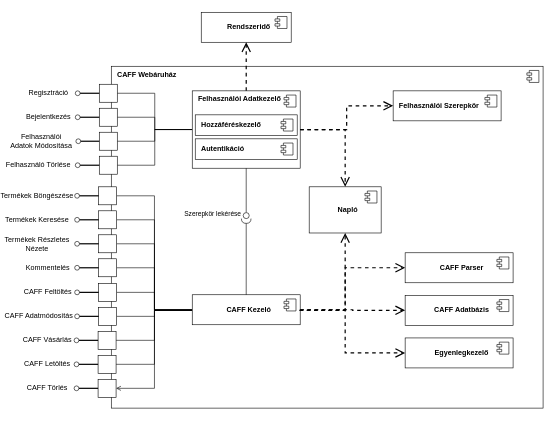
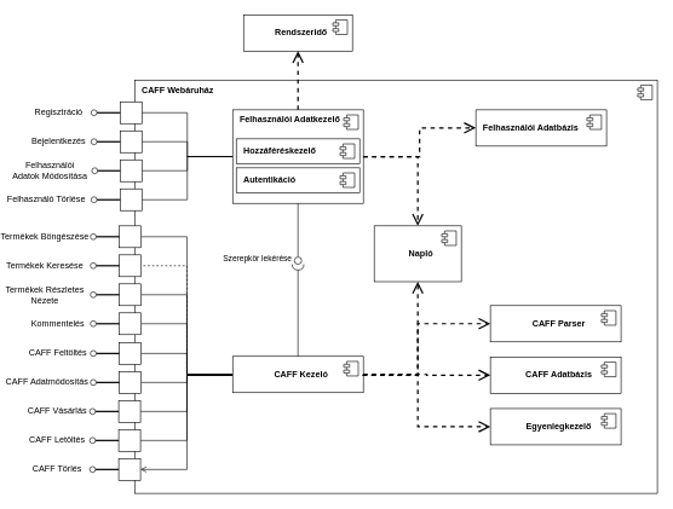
  <mxCell id="0" />
  <mxCell id="1" parent="0" />
  <mxCell id="2" value="&lt;b&gt;CAFF Webáruház&lt;/b&gt;" style="html=1;dropTarget=0;align=left;verticalAlign=top;spacingLeft=8;" parent="1" vertex="1"><mxGeometry x="82" y="110" width="720" height="570" as="geometry" /></mxCell>
  <mxCell id="3" value="" style="shape=module;jettyWidth=8;jettyHeight=4;" parent="2" vertex="1"><mxGeometry x="1" width="20" height="20" relative="1" as="geometry"><mxPoint x="-27" y="7" as="offset" /></mxGeometry></mxCell>
  <mxCell id="4" style="edgeStyle=orthogonalEdgeStyle;rounded=0;orthogonalLoop=1;jettySize=auto;html=1;endArrow=none;endFill=0;" parent="1" source="8" target="33" edge="1"><mxGeometry relative="1" as="geometry" /></mxCell>
  <mxCell id="5" style="edgeStyle=orthogonalEdgeStyle;rounded=0;orthogonalLoop=1;jettySize=auto;html=1;entryX=0.5;entryY=0;entryDx=0;entryDy=0;endArrow=none;endFill=0;" parent="1" source="8" target="36" edge="1"><mxGeometry relative="1" as="geometry" /></mxCell>
  <mxCell id="6" style="edgeStyle=orthogonalEdgeStyle;rounded=0;orthogonalLoop=1;jettySize=auto;html=1;entryX=0.5;entryY=0;entryDx=0;entryDy=0;endArrow=none;endFill=0;" parent="1" source="8" target="57" edge="1"><mxGeometry relative="1" as="geometry" /></mxCell>
  <mxCell id="7" style="edgeStyle=orthogonalEdgeStyle;rounded=0;orthogonalLoop=1;jettySize=auto;html=1;entryX=0.5;entryY=0;entryDx=0;entryDy=0;endArrow=none;endFill=0;" parent="1" source="8" target="60" edge="1"><mxGeometry relative="1" as="geometry" /></mxCell>
  <mxCell id="8" value="&lt;b&gt;Felhasználói Adatkezelő&lt;/b&gt;" style="html=1;dropTarget=0;align=left;verticalAlign=top;spacingLeft=8;" parent="1" vertex="1"><mxGeometry x="217" y="151" width="180" height="129" as="geometry" /></mxCell>
  <mxCell id="9" value="" style="shape=module;jettyWidth=8;jettyHeight=4;" parent="8" vertex="1"><mxGeometry x="1" width="20" height="20" relative="1" as="geometry"><mxPoint x="-27" y="7" as="offset" /></mxGeometry></mxCell>
  <mxCell id="10" style="edgeStyle=orthogonalEdgeStyle;rounded=0;orthogonalLoop=1;jettySize=auto;html=1;entryX=0.5;entryY=0;entryDx=0;entryDy=0;endArrow=open;endFill=0;" parent="1" source="19" target="30" edge="1"><mxGeometry relative="1" as="geometry"><Array as="points"><mxPoint x="154" y="517" /><mxPoint x="154" y="647" /></Array></mxGeometry></mxCell>
  <mxCell id="11" style="edgeStyle=orthogonalEdgeStyle;rounded=0;orthogonalLoop=1;jettySize=auto;html=1;entryX=0.5;entryY=0;entryDx=0;entryDy=0;endArrow=none;endFill=0;" parent="1" source="19" target="54" edge="1"><mxGeometry relative="1" as="geometry"><Array as="points"><mxPoint x="154" y="517" /><mxPoint x="154" y="607" /></Array></mxGeometry></mxCell>
  <mxCell id="12" style="edgeStyle=orthogonalEdgeStyle;rounded=0;orthogonalLoop=1;jettySize=auto;html=1;entryX=0.5;entryY=0;entryDx=0;entryDy=0;endArrow=none;endFill=0;" parent="1" source="19" target="51" edge="1"><mxGeometry relative="1" as="geometry"><Array as="points"><mxPoint x="154" y="517" /><mxPoint x="154" y="567" /></Array></mxGeometry></mxCell>
  <mxCell id="13" style="edgeStyle=orthogonalEdgeStyle;rounded=0;orthogonalLoop=1;jettySize=auto;html=1;entryX=0.5;entryY=0;entryDx=0;entryDy=0;endArrow=none;endFill=0;" parent="1" source="19" target="63" edge="1"><mxGeometry relative="1" as="geometry"><Array as="points"><mxPoint x="154" y="517" /><mxPoint x="154" y="527" /></Array></mxGeometry></mxCell>
  <mxCell id="14" style="edgeStyle=orthogonalEdgeStyle;rounded=0;orthogonalLoop=1;jettySize=auto;html=1;entryX=0.5;entryY=0;entryDx=0;entryDy=0;endArrow=none;endFill=0;" parent="1" source="19" target="27" edge="1"><mxGeometry relative="1" as="geometry"><Array as="points"><mxPoint x="154" y="517" /><mxPoint x="154" y="487" /></Array></mxGeometry></mxCell>
  <mxCell id="15" style="edgeStyle=orthogonalEdgeStyle;rounded=0;orthogonalLoop=1;jettySize=auto;html=1;entryX=0.5;entryY=0;entryDx=0;entryDy=0;endArrow=none;endFill=0;" parent="1" source="19" target="48" edge="1"><mxGeometry relative="1" as="geometry" /></mxCell>
  <mxCell id="16" style="edgeStyle=orthogonalEdgeStyle;rounded=0;orthogonalLoop=1;jettySize=auto;html=1;entryX=0.5;entryY=0;entryDx=0;entryDy=0;endArrow=none;endFill=0;" parent="1" source="19" target="45" edge="1"><mxGeometry relative="1" as="geometry" /></mxCell>
- <mxCell id="17" style="edgeStyle=orthogonalEdgeStyle;rounded=0;orthogonalLoop=1;jettySize=auto;html=1;entryX=0.5;entryY=0;entryDx=0;entryDy=0;endArrow=none;endFill=0;" parent="1" source="19" target="42" edge="1"><mxGeometry relative="1" as="geometry" /></mxCell>
+ <mxCell id="17" style="edgeStyle=orthogonalEdgeStyle;rounded=0;orthogonalLoop=1;jettySize=auto;html=1;entryX=0.5;entryY=0;entryDx=0;entryDy=0;endArrow=none;endFill=0;dashed=1;" parent="1" source="19" target="42" edge="1"><mxGeometry relative="1" as="geometry" /></mxCell>
  <mxCell id="18" style="edgeStyle=orthogonalEdgeStyle;rounded=0;orthogonalLoop=1;jettySize=auto;html=1;entryX=0.5;entryY=0;entryDx=0;entryDy=0;endArrow=none;endFill=0;" parent="1" source="19" target="39" edge="1"><mxGeometry relative="1" as="geometry" /></mxCell>
  <mxCell id="19" value="&lt;b&gt;CAFF Kezeló&lt;/b&gt;" style="html=1;dropTarget=0;align=center;verticalAlign=middle;spacingLeft=8;" parent="1" vertex="1"><mxGeometry x="217" y="491" width="180" height="50" as="geometry" /></mxCell>
  <mxCell id="20" value="" style="shape=module;jettyWidth=8;jettyHeight=4;" parent="19" vertex="1"><mxGeometry x="1" width="20" height="20" relative="1" as="geometry"><mxPoint x="-27" y="7" as="offset" /></mxGeometry></mxCell>
- <mxCell id="21" value="&lt;b&gt;Felhasználói Szerepkör&lt;br&gt;&lt;/b&gt;" style="html=1;dropTarget=0;align=left;verticalAlign=middle;spacingLeft=8;" parent="1" vertex="1"><mxGeometry x="552" y="151" width="180" height="50" as="geometry" /></mxCell>
+ <mxCell id="21" value="&lt;b&gt;Felhasználói Adatbázis&lt;br&gt;&lt;/b&gt;" style="html=1;dropTarget=0;align=left;verticalAlign=middle;spacingLeft=8;" parent="1" vertex="1"><mxGeometry x="552" y="151" width="180" height="50" as="geometry" /></mxCell>
  <mxCell id="22" value="" style="shape=module;jettyWidth=8;jettyHeight=4;" parent="21" vertex="1"><mxGeometry x="1" width="20" height="20" relative="1" as="geometry"><mxPoint x="-27" y="7" as="offset" /></mxGeometry></mxCell>
  <mxCell id="23" value="&lt;b&gt;CAFF Adatbázis&lt;/b&gt;" style="html=1;dropTarget=0;align=center;verticalAlign=middle;spacingLeft=8;" parent="1" vertex="1"><mxGeometry x="572" y="492" width="180" height="50" as="geometry" /></mxCell>
  <mxCell id="24" value="" style="shape=module;jettyWidth=8;jettyHeight=4;" parent="23" vertex="1"><mxGeometry x="1" width="20" height="20" relative="1" as="geometry"><mxPoint x="-27" y="7" as="offset" /></mxGeometry></mxCell>
  <mxCell id="25" value="" style="endArrow=open;endFill=1;endSize=12;html=1;rounded=0;dashed=1;edgeStyle=orthogonalEdgeStyle;strokeWidth=2;exitX=1;exitY=0.5;exitDx=0;exitDy=0;entryX=0;entryY=0.5;entryDx=0;entryDy=0;" parent="1" source="8" target="21" edge="1"><mxGeometry width="160" relative="1" as="geometry"><mxPoint x="442" y="101" as="sourcePoint" /><mxPoint x="602" y="101" as="targetPoint" /></mxGeometry></mxCell>
  <mxCell id="26" value="" style="endArrow=open;endFill=1;endSize=12;html=1;rounded=0;dashed=1;edgeStyle=orthogonalEdgeStyle;strokeWidth=2;exitX=1;exitY=0.5;exitDx=0;exitDy=0;entryX=0;entryY=0.5;entryDx=0;entryDy=0;" parent="1" source="19" target="23" edge="1"><mxGeometry width="160" relative="1" as="geometry"><mxPoint x="397" y="361.5" as="sourcePoint" /><mxPoint x="557" y="361.5" as="targetPoint" /></mxGeometry></mxCell>
  <mxCell id="27" value="CAFF Feltöltés" style="html=1;rounded=0;rotation=90;gradientColor=none;horizontal=0;verticalAlign=middle;spacingLeft=-200;" parent="1" vertex="1"><mxGeometry x="61" y="472" width="30" height="30" as="geometry" /></mxCell>
  <mxCell id="28" value="" style="endArrow=none;html=1;rounded=0;align=center;verticalAlign=top;endFill=0;labelBackgroundColor=none;endSize=2;strokeWidth=2;" parent="1" source="27" target="29" edge="1"><mxGeometry relative="1" as="geometry" /></mxCell>
  <mxCell id="29" value="" style="ellipse;html=1;fontSize=11;align=center;fillColor=none;points=[];aspect=fixed;resizable=0;verticalAlign=bottom;labelPosition=center;verticalLabelPosition=top;flipH=1;" parent="1" vertex="1"><mxGeometry x="21" y="483" width="8" height="8" as="geometry" /></mxCell>
  <mxCell id="30" value="CAFF Törlés" style="html=1;rounded=0;rotation=90;gradientColor=none;horizontal=0;verticalAlign=middle;spacingLeft=-200;" parent="1" vertex="1"><mxGeometry x="60" y="632" width="30" height="30" as="geometry" /></mxCell>
  <mxCell id="31" value="" style="endArrow=none;html=1;rounded=0;align=center;verticalAlign=top;endFill=0;labelBackgroundColor=none;endSize=2;strokeWidth=2;" parent="1" source="30" target="32" edge="1"><mxGeometry relative="1" as="geometry" /></mxCell>
  <mxCell id="32" value="" style="ellipse;html=1;fontSize=11;align=center;fillColor=none;points=[];aspect=fixed;resizable=0;verticalAlign=bottom;labelPosition=center;verticalLabelPosition=top;flipH=1;" parent="1" vertex="1"><mxGeometry x="20" y="643" width="8" height="8" as="geometry" /></mxCell>
  <mxCell id="33" value="Regisztráció" style="html=1;rounded=0;rotation=90;gradientColor=none;horizontal=0;verticalAlign=middle;spacingLeft=-200;" parent="1" vertex="1"><mxGeometry x="62" y="140" width="30" height="30" as="geometry" /></mxCell>
  <mxCell id="34" value="" style="endArrow=none;html=1;rounded=0;align=center;verticalAlign=top;endFill=0;labelBackgroundColor=none;endSize=2;strokeWidth=2;" parent="1" source="33" target="35" edge="1"><mxGeometry relative="1" as="geometry" /></mxCell>
  <mxCell id="35" value="" style="ellipse;html=1;fontSize=11;align=center;fillColor=none;points=[];aspect=fixed;resizable=0;verticalAlign=bottom;labelPosition=center;verticalLabelPosition=top;flipH=1;" parent="1" vertex="1"><mxGeometry x="22" y="151" width="8" height="8" as="geometry" /></mxCell>
  <mxCell id="36" value="Bejelentkezés" style="html=1;rounded=0;rotation=90;gradientColor=none;horizontal=0;verticalAlign=middle;spacingLeft=-200;" parent="1" vertex="1"><mxGeometry x="62" y="180" width="30" height="30" as="geometry" /></mxCell>
  <mxCell id="37" value="" style="endArrow=none;html=1;rounded=0;align=center;verticalAlign=top;endFill=0;labelBackgroundColor=none;endSize=2;strokeWidth=2;" parent="1" source="36" target="38" edge="1"><mxGeometry relative="1" as="geometry" /></mxCell>
  <mxCell id="38" value="" style="ellipse;html=1;fontSize=11;align=center;fillColor=none;points=[];aspect=fixed;resizable=0;verticalAlign=bottom;labelPosition=center;verticalLabelPosition=top;flipH=1;" parent="1" vertex="1"><mxGeometry x="22" y="191" width="8" height="8" as="geometry" /></mxCell>
  <mxCell id="39" value="Termékek Böngészése" style="html=1;rounded=0;rotation=90;gradientColor=none;horizontal=0;verticalAlign=middle;spacingLeft=-237;" parent="1" vertex="1"><mxGeometry x="61" y="311" width="30" height="30" as="geometry" /></mxCell>
  <mxCell id="40" value="" style="endArrow=none;html=1;rounded=0;align=center;verticalAlign=top;endFill=0;labelBackgroundColor=none;endSize=2;strokeWidth=2;" parent="1" source="39" target="41" edge="1"><mxGeometry relative="1" as="geometry" /></mxCell>
  <mxCell id="41" value="" style="ellipse;html=1;fontSize=11;align=center;fillColor=none;points=[];aspect=fixed;resizable=0;verticalAlign=bottom;labelPosition=center;verticalLabelPosition=top;flipH=1;" parent="1" vertex="1"><mxGeometry x="21" y="322" width="8" height="8" as="geometry" /></mxCell>
  <mxCell id="42" value="Termékek Keresése" style="html=1;rounded=0;rotation=90;gradientColor=none;horizontal=0;verticalAlign=middle;spacingLeft=-237;" parent="1" vertex="1"><mxGeometry x="61" y="351" width="30" height="30" as="geometry" /></mxCell>
  <mxCell id="43" value="" style="endArrow=none;html=1;rounded=0;align=center;verticalAlign=top;endFill=0;labelBackgroundColor=none;endSize=2;strokeWidth=2;" parent="1" source="42" target="44" edge="1"><mxGeometry relative="1" as="geometry" /></mxCell>
  <mxCell id="44" value="" style="ellipse;html=1;fontSize=11;align=center;fillColor=none;points=[];aspect=fixed;resizable=0;verticalAlign=bottom;labelPosition=center;verticalLabelPosition=top;flipH=1;" parent="1" vertex="1"><mxGeometry x="21" y="362" width="8" height="8" as="geometry" /></mxCell>
  <mxCell id="45" value="Termékek Részletes&lt;br&gt;Nézete" style="html=1;rounded=0;rotation=90;gradientColor=none;horizontal=0;verticalAlign=middle;spacingLeft=-237;" parent="1" vertex="1"><mxGeometry x="61" y="391" width="30" height="30" as="geometry" /></mxCell>
  <mxCell id="46" value="" style="endArrow=none;html=1;rounded=0;align=center;verticalAlign=top;endFill=0;labelBackgroundColor=none;endSize=2;strokeWidth=2;" parent="1" source="45" target="47" edge="1"><mxGeometry relative="1" as="geometry" /></mxCell>
  <mxCell id="47" value="" style="ellipse;html=1;fontSize=11;align=center;fillColor=none;points=[];aspect=fixed;resizable=0;verticalAlign=bottom;labelPosition=center;verticalLabelPosition=top;flipH=1;" parent="1" vertex="1"><mxGeometry x="21" y="402" width="8" height="8" as="geometry" /></mxCell>
  <mxCell id="48" value="Kommentelés" style="html=1;rounded=0;rotation=90;gradientColor=none;horizontal=0;verticalAlign=middle;spacingLeft=-200;" parent="1" vertex="1"><mxGeometry x="61" y="431" width="30" height="30" as="geometry" /></mxCell>
  <mxCell id="49" value="" style="endArrow=none;html=1;rounded=0;align=center;verticalAlign=top;endFill=0;labelBackgroundColor=none;endSize=2;strokeWidth=2;" parent="1" source="48" target="50" edge="1"><mxGeometry relative="1" as="geometry" /></mxCell>
  <mxCell id="50" value="" style="ellipse;html=1;fontSize=11;align=center;fillColor=none;points=[];aspect=fixed;resizable=0;verticalAlign=bottom;labelPosition=center;verticalLabelPosition=top;flipH=1;" parent="1" vertex="1"><mxGeometry x="21" y="442" width="8" height="8" as="geometry" /></mxCell>
  <mxCell id="51" value="CAFF Vásárlás" style="html=1;rounded=0;rotation=90;gradientColor=none;horizontal=0;verticalAlign=middle;spacingLeft=-200;" parent="1" vertex="1"><mxGeometry x="60" y="552" width="30" height="30" as="geometry" /></mxCell>
  <mxCell id="52" value="" style="endArrow=none;html=1;rounded=0;align=center;verticalAlign=top;endFill=0;labelBackgroundColor=none;endSize=2;strokeWidth=2;" parent="1" source="51" target="53" edge="1"><mxGeometry relative="1" as="geometry" /></mxCell>
  <mxCell id="53" value="" style="ellipse;html=1;fontSize=11;align=center;fillColor=none;points=[];aspect=fixed;resizable=0;verticalAlign=bottom;labelPosition=center;verticalLabelPosition=top;flipH=1;" parent="1" vertex="1"><mxGeometry x="20" y="563" width="8" height="8" as="geometry" /></mxCell>
  <mxCell id="54" value="CAFF Letöltés" style="html=1;rounded=0;rotation=90;gradientColor=none;horizontal=0;verticalAlign=middle;spacingLeft=-200;" parent="1" vertex="1"><mxGeometry x="60" y="592" width="30" height="30" as="geometry" /></mxCell>
  <mxCell id="55" value="" style="endArrow=none;html=1;rounded=0;align=center;verticalAlign=top;endFill=0;labelBackgroundColor=none;endSize=2;strokeWidth=2;" parent="1" source="54" target="56" edge="1"><mxGeometry relative="1" as="geometry" /></mxCell>
  <mxCell id="56" value="" style="ellipse;html=1;fontSize=11;align=center;fillColor=none;points=[];aspect=fixed;resizable=0;verticalAlign=bottom;labelPosition=center;verticalLabelPosition=top;flipH=1;" parent="1" vertex="1"><mxGeometry x="20" y="603" width="8" height="8" as="geometry" /></mxCell>
  <mxCell id="57" value="Felhasználói&lt;br&gt;Adatok Módosítása" style="html=1;rounded=0;rotation=90;gradientColor=none;horizontal=0;verticalAlign=middle;spacingLeft=-225;" parent="1" vertex="1"><mxGeometry x="62" y="220" width="30" height="30" as="geometry" /></mxCell>
  <mxCell id="58" value="" style="endArrow=none;html=1;rounded=0;align=center;verticalAlign=top;endFill=0;labelBackgroundColor=none;endSize=2;strokeWidth=2;" parent="1" source="57" target="59" edge="1"><mxGeometry relative="1" as="geometry" /></mxCell>
  <mxCell id="59" value="" style="ellipse;html=1;fontSize=11;align=center;fillColor=none;points=[];aspect=fixed;resizable=0;verticalAlign=bottom;labelPosition=center;verticalLabelPosition=top;flipH=1;" parent="1" vertex="1"><mxGeometry x="23" y="231" width="8" height="8" as="geometry" /></mxCell>
  <mxCell id="60" value="Felhasználó Törlése" style="html=1;rounded=0;rotation=90;gradientColor=none;horizontal=0;verticalAlign=middle;spacingLeft=-235;" parent="1" vertex="1"><mxGeometry x="62" y="260" width="30" height="30" as="geometry" /></mxCell>
  <mxCell id="61" value="" style="endArrow=none;html=1;rounded=0;align=center;verticalAlign=top;endFill=0;labelBackgroundColor=none;endSize=2;strokeWidth=2;" parent="1" source="60" target="62" edge="1"><mxGeometry relative="1" as="geometry" /></mxCell>
  <mxCell id="62" value="" style="ellipse;html=1;fontSize=11;align=center;fillColor=none;points=[];aspect=fixed;resizable=0;verticalAlign=bottom;labelPosition=center;verticalLabelPosition=top;flipH=1;" parent="1" vertex="1"><mxGeometry x="22" y="271" width="8" height="8" as="geometry" /></mxCell>
  <mxCell id="63" value="CAFF Adatmódosítás" style="html=1;rounded=0;rotation=90;gradientColor=none;horizontal=0;verticalAlign=middle;spacingLeft=-230;" parent="1" vertex="1"><mxGeometry x="61" y="512" width="30" height="30" as="geometry" /></mxCell>
  <mxCell id="64" value="" style="endArrow=none;html=1;rounded=0;align=center;verticalAlign=top;endFill=0;labelBackgroundColor=none;endSize=2;strokeWidth=2;" parent="1" source="63" target="65" edge="1"><mxGeometry relative="1" as="geometry" /></mxCell>
  <mxCell id="65" value="" style="ellipse;html=1;fontSize=11;align=center;fillColor=none;points=[];aspect=fixed;resizable=0;verticalAlign=bottom;labelPosition=center;verticalLabelPosition=top;flipH=1;" parent="1" vertex="1"><mxGeometry x="21" y="523" width="8" height="8" as="geometry" /></mxCell>
  <mxCell id="66" value="&lt;b&gt;CAFF Parser&lt;/b&gt;" style="html=1;dropTarget=0;align=center;verticalAlign=middle;spacingLeft=8;" parent="1" vertex="1"><mxGeometry x="572" y="421" width="180" height="50" as="geometry" /></mxCell>
  <mxCell id="67" value="" style="shape=module;jettyWidth=8;jettyHeight=4;" parent="66" vertex="1"><mxGeometry x="1" width="20" height="20" relative="1" as="geometry"><mxPoint x="-27" y="7" as="offset" /></mxGeometry></mxCell>
  <mxCell id="68" value="" style="endArrow=open;endFill=1;endSize=12;html=1;rounded=0;dashed=1;edgeStyle=orthogonalEdgeStyle;strokeWidth=2;exitX=1;exitY=0.5;exitDx=0;exitDy=0;entryX=0;entryY=0.5;entryDx=0;entryDy=0;" parent="1" source="19" target="66" edge="1"><mxGeometry width="160" relative="1" as="geometry"><mxPoint x="422" y="476.5" as="sourcePoint" /><mxPoint x="577" y="476.5" as="targetPoint" /><Array as="points"><mxPoint x="472" y="517" /><mxPoint x="472" y="446" /></Array></mxGeometry></mxCell>
  <mxCell id="69" value="&lt;b&gt;Napló&lt;/b&gt;" style="html=1;dropTarget=0;align=center;verticalAlign=middle;spacingLeft=8;" parent="1" vertex="1"><mxGeometry x="412" y="311" width="120" height="77" as="geometry" /></mxCell>
  <mxCell id="70" value="" style="shape=module;jettyWidth=8;jettyHeight=4;" parent="69" vertex="1"><mxGeometry x="1" width="20" height="20" relative="1" as="geometry"><mxPoint x="-27" y="7" as="offset" /></mxGeometry></mxCell>
  <mxCell id="71" value="" style="endArrow=open;endFill=1;endSize=12;html=1;rounded=0;dashed=1;edgeStyle=orthogonalEdgeStyle;strokeWidth=2;exitX=1;exitY=0.5;exitDx=0;exitDy=0;entryX=0.5;entryY=0;entryDx=0;entryDy=0;" parent="1" source="8" target="69" edge="1"><mxGeometry width="160" relative="1" as="geometry"><mxPoint x="407" y="186" as="sourcePoint" /><mxPoint x="562" y="186" as="targetPoint" /></mxGeometry></mxCell>
  <mxCell id="72" value="" style="endArrow=open;endFill=1;endSize=12;html=1;rounded=0;dashed=1;edgeStyle=orthogonalEdgeStyle;strokeWidth=2;exitX=1;exitY=0.5;exitDx=0;exitDy=0;entryX=0.5;entryY=1;entryDx=0;entryDy=0;" parent="1" source="19" target="69" edge="1"><mxGeometry width="160" relative="1" as="geometry"><mxPoint x="417" y="172" as="sourcePoint" /><mxPoint x="572" y="172" as="targetPoint" /></mxGeometry></mxCell>
  <mxCell id="73" value="&lt;b&gt;Egyenlegkezelő&lt;/b&gt;" style="html=1;dropTarget=0;align=center;verticalAlign=middle;spacingLeft=8;" parent="1" vertex="1"><mxGeometry x="572" y="563" width="180" height="50" as="geometry" /></mxCell>
  <mxCell id="74" value="" style="shape=module;jettyWidth=8;jettyHeight=4;" parent="73" vertex="1"><mxGeometry x="1" width="20" height="20" relative="1" as="geometry"><mxPoint x="-27" y="7" as="offset" /></mxGeometry></mxCell>
  <mxCell id="75" value="" style="endArrow=open;endFill=1;endSize=12;html=1;rounded=0;dashed=1;edgeStyle=orthogonalEdgeStyle;strokeWidth=2;exitX=1;exitY=0.5;exitDx=0;exitDy=0;entryX=0;entryY=0.5;entryDx=0;entryDy=0;" parent="1" source="19" target="73" edge="1"><mxGeometry width="160" relative="1" as="geometry"><mxPoint x="407" y="527" as="sourcePoint" /><mxPoint x="582" y="456" as="targetPoint" /><Array as="points"><mxPoint x="472" y="517" /><mxPoint x="472" y="588" /></Array></mxGeometry></mxCell>
  <mxCell id="76" value="" style="rounded=0;orthogonalLoop=1;jettySize=auto;html=1;endArrow=none;endFill=0;sketch=0;sourcePerimeterSpacing=0;targetPerimeterSpacing=0;" parent="1" source="8" target="79" edge="1"><mxGeometry relative="1" as="geometry"><mxPoint x="292" y="415" as="sourcePoint" /></mxGeometry></mxCell>
  <mxCell id="77" value="Szerepkör lekérése" style="edgeLabel;html=1;align=center;verticalAlign=middle;resizable=0;points=[];" parent="76" vertex="1" connectable="0"><mxGeometry x="0.273" y="5" relative="1" as="geometry"><mxPoint x="-62" y="29" as="offset" /></mxGeometry></mxCell>
  <mxCell id="78" value="" style="rounded=0;orthogonalLoop=1;jettySize=auto;html=1;endArrow=halfCircle;endFill=0;endSize=6;strokeWidth=1;sketch=0;exitX=0.5;exitY=0;exitDx=0;exitDy=0;" parent="1" source="19" target="79" edge="1"><mxGeometry relative="1" as="geometry"><mxPoint x="332" y="415" as="sourcePoint" /><mxPoint x="307" y="380" as="targetPoint" /></mxGeometry></mxCell>
  <mxCell id="79" value="" style="ellipse;whiteSpace=wrap;html=1;align=center;aspect=fixed;resizable=0;points=[];outlineConnect=0;sketch=0;" parent="1" vertex="1"><mxGeometry x="302" y="354" width="10" height="10" as="geometry" /></mxCell>
  <mxCell id="80" value="&lt;b&gt;Rendszeridő&lt;/b&gt;" style="html=1;dropTarget=0;align=center;verticalAlign=middle;spacingLeft=8;" parent="1" vertex="1"><mxGeometry x="232" y="20" width="150" height="50" as="geometry" /></mxCell>
  <mxCell id="81" value="" style="shape=module;jettyWidth=8;jettyHeight=4;" parent="80" vertex="1"><mxGeometry x="1" width="20" height="20" relative="1" as="geometry"><mxPoint x="-27" y="7" as="offset" /></mxGeometry></mxCell>
  <mxCell id="82" value="" style="endArrow=open;endFill=1;endSize=12;html=1;rounded=0;dashed=1;edgeStyle=orthogonalEdgeStyle;strokeWidth=2;exitX=0.5;exitY=0;exitDx=0;exitDy=0;entryX=0.5;entryY=1;entryDx=0;entryDy=0;" parent="1" source="8" target="80" edge="1"><mxGeometry width="160" relative="1" as="geometry"><mxPoint x="407" y="186" as="sourcePoint" /><mxPoint x="562" y="186" as="targetPoint" /></mxGeometry></mxCell>
  <mxCell id="83" value="&lt;b&gt;Hozzáféréskezelő&lt;/b&gt;" style="html=1;dropTarget=0;align=left;verticalAlign=middle;spacingLeft=8;" parent="1" vertex="1"><mxGeometry x="222" y="191" width="170" height="34.5" as="geometry" /></mxCell>
  <mxCell id="84" value="" style="shape=module;jettyWidth=8;jettyHeight=4;" parent="83" vertex="1"><mxGeometry x="1" width="20" height="20" relative="1" as="geometry"><mxPoint x="-27" y="7" as="offset" /></mxGeometry></mxCell>
  <mxCell id="85" value="&lt;b&gt;Autentikáció&lt;/b&gt;" style="html=1;dropTarget=0;align=left;verticalAlign=middle;spacingLeft=8;" parent="1" vertex="1"><mxGeometry x="222" y="231" width="170" height="34.5" as="geometry" /></mxCell>
  <mxCell id="86" value="" style="shape=module;jettyWidth=8;jettyHeight=4;" parent="85" vertex="1"><mxGeometry x="1" width="20" height="20" relative="1" as="geometry"><mxPoint x="-27" y="7" as="offset" /></mxGeometry></mxCell>
